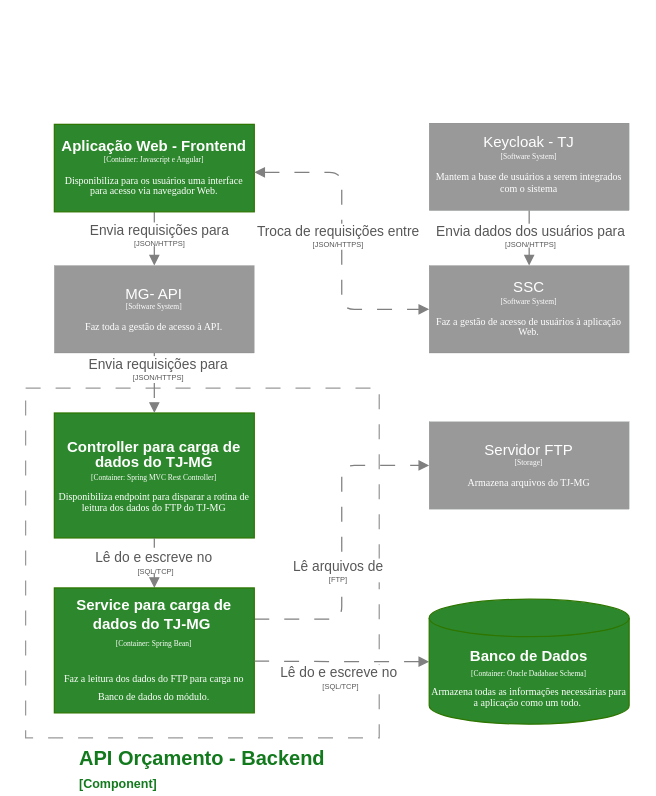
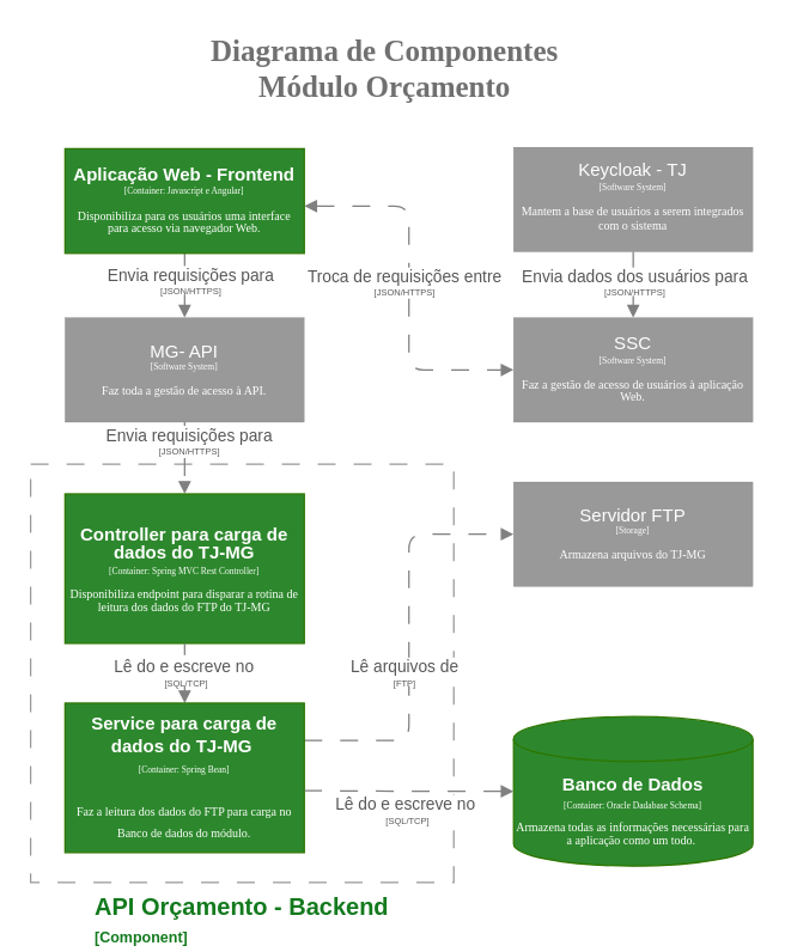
  <mxCell id="0" />
  <mxCell id="1" parent="0" />
+ <mxCell id="2" value="&lt;font face=&quot;Verdana&quot; style=&quot;font-size: 20px; color: rgb(112, 112, 112);&quot;&gt;&lt;b&gt;Diagrama de Componentes&lt;br&gt;Módulo Orçamento&lt;/b&gt;&lt;/font&gt;" style="text;html=1;align=center;verticalAlign=middle;whiteSpace=wrap;rounded=0;" parent="1" vertex="1"><mxGeometry x="92" y="20" width="330" height="50" as="geometry" /></mxCell>
  <mxCell id="3" value="&lt;font style=&quot;color: rgb(18, 122, 29);&quot;&gt;API Orçamento - Backend&lt;br&gt;&lt;/font&gt;&lt;div style=&quot;text-align: left;&quot;&gt;&lt;span style=&quot;font-size: 10px; background-color: transparent;&quot;&gt;&lt;font style=&quot;color: rgb(18, 122, 29);&quot;&gt;[Component]&lt;/font&gt;&lt;/span&gt;&lt;/div&gt;" style="rounded=0;whiteSpace=wrap;html=1;imageVerticalAlign=middle;labelPosition=center;verticalLabelPosition=bottom;align=center;verticalAlign=top;fontSize=16;fontStyle=1;fillColor=none;dashed=1;dashPattern=12 12;strokeColor=#999999;" parent="1" vertex="1"><mxGeometry x="20" y="310" width="283" height="280" as="geometry" /></mxCell>
  <mxCell id="4" value="" style="edgeStyle=orthogonalEdgeStyle;rounded=1;orthogonalLoop=1;jettySize=auto;html=1;curved=0;strokeColor=light-dark(#808080, #ededed);dashed=1;dashPattern=12 12;entryX=0.5;entryY=0;entryDx=0;entryDy=0;endArrow=block;endFill=1;exitX=0.5;exitY=1;exitDx=0;exitDy=0;" parent="1" source="6" target="10" edge="1"><mxGeometry relative="1" as="geometry" /></mxCell>
  <mxCell id="5" value="&lt;font style=&quot;color: rgb(87, 87, 87); line-height: 50%;&quot;&gt;Envia requisições para&lt;/font&gt;&lt;div style=&quot;line-height: 50%;&quot;&gt;&lt;font style=&quot;font-size: 6px; color: rgb(87, 87, 87); line-height: 50%;&quot;&gt;[JSON/HTTPS]&lt;/font&gt;&lt;/div&gt;" style="edgeLabel;html=1;align=center;verticalAlign=middle;resizable=0;points=[];" parent="4" vertex="1" connectable="0"><mxGeometry x="-0.14" relative="1" as="geometry"><mxPoint x="3" y="-1" as="offset" /></mxGeometry></mxCell>
  <mxCell id="6" value="&lt;div style=&quot;line-height: 70%;&quot;&gt;&lt;font&gt;&lt;b&gt;Aplicação Web - Frontend&lt;/b&gt;&lt;/font&gt;&lt;div&gt;&lt;font face=&quot;Verdana&quot; style=&quot;font-size: 6px; line-height: 70%;&quot;&gt;[Container: Javascript e Angular]&lt;/font&gt;&lt;/div&gt;&lt;div&gt;&lt;font face=&quot;Verdana&quot; style=&quot;font-size: 6px; line-height: 70%;&quot;&gt;&lt;br&gt;&lt;/font&gt;&lt;/div&gt;&lt;div&gt;&lt;font face=&quot;Verdana&quot; style=&quot;line-height: 70%; font-size: 8px;&quot;&gt;Disponibiliza para os usuários uma interface para acesso via navegador Web.&lt;/font&gt;&lt;/div&gt;&lt;/div&gt;" style="rounded=0;whiteSpace=wrap;html=1;fillColor=#2D882D;fontColor=#ffffff;strokeColor=#2D7600;" parent="1" vertex="1"><mxGeometry x="43" y="99" width="160" height="70" as="geometry" /></mxCell>
  <mxCell id="7" value="&lt;div style=&quot;line-height: 70%;&quot;&gt;&lt;b style=&quot;line-height: 100%;&quot;&gt;Controller para carga de dados do TJ-MG&lt;/b&gt;&lt;br&gt;&lt;div&gt;&lt;font face=&quot;Verdana&quot; style=&quot;font-size: 6px; line-height: 70%;&quot;&gt;[Container: Spring MVC Rest Controller]&lt;/font&gt;&lt;/div&gt;&lt;div&gt;&lt;font face=&quot;Verdana&quot; style=&quot;font-size: 6px; line-height: 70%;&quot;&gt;&lt;br&gt;&lt;/font&gt;&lt;/div&gt;&lt;div&gt;&lt;font face=&quot;Verdana&quot; style=&quot;line-height: 70%; font-size: 8px;&quot;&gt;Disponibiliza endpoint para disparar a rotina de leitura dos dados do FTP do TJ-MG&lt;/font&gt;&lt;/div&gt;&lt;/div&gt;" style="rounded=0;whiteSpace=wrap;html=1;fillColor=#2D882D;fontColor=#ffffff;strokeColor=#2D7600;" parent="1" vertex="1"><mxGeometry x="43" y="330" width="160" height="100" as="geometry" /></mxCell>
  <mxCell id="8" value="&lt;div style=&quot;line-height: 70%;&quot;&gt;SSC&lt;br&gt;&lt;div&gt;&lt;font style=&quot;font-size: 6px; line-height: 70%;&quot; face=&quot;Verdana&quot;&gt;[Software System]&lt;/font&gt;&lt;/div&gt;&lt;div&gt;&lt;font style=&quot;font-size: 6px; line-height: 70%;&quot; face=&quot;Verdana&quot;&gt;&lt;br&gt;&lt;/font&gt;&lt;/div&gt;&lt;div&gt;&lt;font style=&quot;line-height: 70%; font-size: 8px;&quot; face=&quot;Verdana&quot;&gt;Faz a gestão de acesso de usuários à aplicação Web.&lt;/font&gt;&lt;/div&gt;&lt;/div&gt;" style="rounded=0;whiteSpace=wrap;html=1;fillColor=light-dark(#999999,#515151);strokeColor=#36393d;fontColor=#FFFFFF;strokeWidth=0;" parent="1" vertex="1"><mxGeometry x="343" y="212" width="160" height="70" as="geometry" /></mxCell>
  <mxCell id="9" value="&lt;font style=&quot;line-height: 80%;&quot; face=&quot;Helvetica&quot;&gt;&lt;b&gt;Banco de Dados&lt;/b&gt;&lt;/font&gt;&lt;div style=&quot;line-height: 80%;&quot;&gt;&lt;font style=&quot;font-size: 6px; line-height: 80%;&quot; face=&quot;Verdana&quot;&gt;[Container: Oracle Dadabase Schema]&lt;/font&gt;&lt;/div&gt;&lt;div style=&quot;line-height: 40%;&quot;&gt;&lt;font style=&quot;font-size: 6px; line-height: 40%;&quot; face=&quot;Verdana&quot;&gt;&lt;br&gt;&lt;/font&gt;&lt;/div&gt;&lt;div style=&quot;line-height: 80%;&quot;&gt;&lt;font face=&quot;Verdana&quot; style=&quot;font-size: 8px; line-height: 80%;&quot;&gt;Armazena todas as informações necessárias para a aplicação como um todo.&amp;nbsp;&lt;/font&gt;&lt;/div&gt;" style="shape=cylinder3;whiteSpace=wrap;html=1;boundedLbl=1;backgroundOutline=1;size=15;fontColor=#ffffff;fillColor=#2D882D;strokeColor=#2D7600;" parent="1" vertex="1"><mxGeometry x="343" y="479" width="160" height="100" as="geometry" /></mxCell>
  <mxCell id="10" value="&lt;div style=&quot;line-height: 70%;&quot;&gt;&lt;div&gt;&lt;font style=&quot;line-height: 70%;&quot;&gt;MG- API&lt;/font&gt;&lt;/div&gt;&lt;div&gt;&lt;font style=&quot;font-size: 6px; line-height: 70%;&quot; face=&quot;Verdana&quot;&gt;[Software System]&lt;/font&gt;&lt;/div&gt;&lt;div&gt;&lt;font style=&quot;font-size: 6px; line-height: 70%;&quot; face=&quot;Verdana&quot;&gt;&lt;br&gt;&lt;/font&gt;&lt;/div&gt;&lt;div&gt;&lt;font style=&quot;line-height: 70%; font-size: 8px;&quot; face=&quot;Verdana&quot;&gt;Faz toda a gestão de acesso à API.&lt;/font&gt;&lt;/div&gt;&lt;/div&gt;" style="rounded=0;whiteSpace=wrap;html=1;fillColor=light-dark(#999999,#515151);strokeColor=#36393d;fontColor=#FFFFFF;strokeWidth=0;" parent="1" vertex="1"><mxGeometry x="43" y="212" width="160" height="70" as="geometry" /></mxCell>
  <mxCell id="11" value="" style="edgeStyle=orthogonalEdgeStyle;rounded=1;orthogonalLoop=1;jettySize=auto;html=1;curved=0;strokeColor=light-dark(#808080, #ededed);dashed=1;dashPattern=12 12;exitX=0.5;exitY=1;exitDx=0;exitDy=0;endArrow=block;endFill=1;" parent="1" source="10" target="7" edge="1"><mxGeometry relative="1" as="geometry"><mxPoint x="510" y="357.5" as="sourcePoint" /><mxPoint x="329" y="340" as="targetPoint" /></mxGeometry></mxCell>
  <mxCell id="12" value="&lt;font style=&quot;color: rgb(87, 87, 87); line-height: 50%;&quot;&gt;Envia requisições para&lt;/font&gt;&lt;div style=&quot;line-height: 50%;&quot;&gt;&lt;font style=&quot;font-size: 6px; color: rgb(87, 87, 87); line-height: 50%;&quot;&gt;[JSON/HTTPS]&lt;/font&gt;&lt;/div&gt;" style="edgeLabel;html=1;align=center;verticalAlign=middle;resizable=0;points=[];" parent="11" vertex="1" connectable="0"><mxGeometry x="-0.14" relative="1" as="geometry"><mxPoint x="2" y="-10" as="offset" /></mxGeometry></mxCell>
  <mxCell id="13" value="" style="edgeStyle=orthogonalEdgeStyle;rounded=1;orthogonalLoop=1;jettySize=auto;html=1;curved=0;strokeColor=light-dark(#808080, #ededed);dashed=1;dashPattern=12 12;entryX=0.5;entryY=1;entryDx=0;entryDy=0;endArrow=none;endFill=1;startArrow=block;startFill=1;" parent="1" source="23" target="7" edge="1"><mxGeometry relative="1" as="geometry"><mxPoint x="225.63" y="340" as="sourcePoint" /><mxPoint x="225.63" y="470" as="targetPoint" /></mxGeometry></mxCell>
  <mxCell id="14" value="&lt;font style=&quot;color: rgb(87, 87, 87); line-height: 50%;&quot;&gt;Lê do e escreve no&amp;nbsp;&lt;/font&gt;&lt;div style=&quot;line-height: 50%;&quot;&gt;&lt;font style=&quot;font-size: 6px; color: rgb(87, 87, 87); line-height: 50%;&quot;&gt;[SQL/TCP]&lt;/font&gt;&lt;/div&gt;" style="edgeLabel;html=1;align=center;verticalAlign=middle;resizable=0;points=[];" parent="13" vertex="1" connectable="0"><mxGeometry x="-0.14" relative="1" as="geometry"><mxPoint y="-5" as="offset" /></mxGeometry></mxCell>
  <mxCell id="15" value="" style="edgeStyle=orthogonalEdgeStyle;rounded=1;orthogonalLoop=1;jettySize=auto;html=1;curved=0;strokeColor=light-dark(#808080, #ededed);dashed=1;dashPattern=12 12;exitX=1;exitY=0.549;exitDx=0;exitDy=0;endArrow=block;endFill=1;startArrow=block;startFill=1;exitPerimeter=0;entryX=0;entryY=0.5;entryDx=0;entryDy=0;" parent="1" source="6" target="8" edge="1"><mxGeometry relative="1" as="geometry"><mxPoint x="483" y="60" as="sourcePoint" /><mxPoint x="363" y="230" as="targetPoint" /></mxGeometry></mxCell>
  <mxCell id="16" value="&lt;font style=&quot;color: rgb(87, 87, 87); line-height: 50%;&quot;&gt;Troca de requisições entre&lt;/font&gt;&lt;div style=&quot;line-height: 50%;&quot;&gt;&lt;font style=&quot;font-size: 6px; color: rgb(87, 87, 87); line-height: 50%;&quot;&gt;[JSON/HTTPS]&lt;/font&gt;&lt;/div&gt;" style="edgeLabel;html=1;align=center;verticalAlign=middle;resizable=0;points=[];" parent="15" vertex="1" connectable="0"><mxGeometry x="-0.14" relative="1" as="geometry"><mxPoint x="-4" y="13" as="offset" /></mxGeometry></mxCell>
  <mxCell id="17" value="&lt;div style=&quot;line-height: 70%;&quot;&gt;Keycloak - TJ&lt;br&gt;&lt;div&gt;&lt;font style=&quot;font-size: 6px; line-height: 70%;&quot; face=&quot;Verdana&quot;&gt;[Software System]&lt;/font&gt;&lt;/div&gt;&lt;div&gt;&lt;font style=&quot;font-size: 6px; line-height: 70%;&quot; face=&quot;Verdana&quot;&gt;&lt;br&gt;&lt;/font&gt;&lt;/div&gt;&lt;div&gt;&lt;font face=&quot;Verdana&quot;&gt;&lt;span style=&quot;font-size: 8px;&quot;&gt;Mantem a base de usuários a serem integrados com o sistema&lt;/span&gt;&lt;/font&gt;&lt;/div&gt;&lt;/div&gt;" style="rounded=0;whiteSpace=wrap;html=1;fillColor=light-dark(#999999,#515151);strokeColor=#36393d;fontColor=#FFFFFF;strokeWidth=0;" parent="1" vertex="1"><mxGeometry x="343" y="98" width="160" height="70" as="geometry" /></mxCell>
  <mxCell id="18" value="" style="edgeStyle=orthogonalEdgeStyle;rounded=1;orthogonalLoop=1;jettySize=auto;html=1;curved=0;strokeColor=light-dark(#808080, #ededed);dashed=1;dashPattern=12 12;exitX=0.5;exitY=1;exitDx=0;exitDy=0;endArrow=block;endFill=1;startArrow=none;startFill=0;entryX=0.5;entryY=0;entryDx=0;entryDy=0;" parent="1" source="17" target="8" edge="1"><mxGeometry relative="1" as="geometry"><mxPoint x="530.55" y="116" as="sourcePoint" /><mxPoint x="531" y="171" as="targetPoint" /></mxGeometry></mxCell>
  <mxCell id="19" value="&lt;font style=&quot;color: rgb(87, 87, 87); line-height: 50%;&quot;&gt;Envia dados dos usuários para&lt;/font&gt;&lt;div style=&quot;line-height: 50%;&quot;&gt;&lt;font style=&quot;font-size: 6px; color: rgb(87, 87, 87); line-height: 50%;&quot;&gt;[JSON/HTTPS]&lt;/font&gt;&lt;/div&gt;" style="edgeLabel;html=1;align=center;verticalAlign=middle;resizable=0;points=[];" parent="18" vertex="1" connectable="0"><mxGeometry x="-0.14" relative="1" as="geometry"><mxPoint as="offset" /></mxGeometry></mxCell>
- <mxCell id="20" value="&lt;div style=&quot;line-height: 70%;&quot;&gt;Servidor FTP&lt;br&gt;&lt;div&gt;&lt;font style=&quot;font-size: 6px; line-height: 70%;&quot; face=&quot;Verdana&quot;&gt;[Storage]&lt;/font&gt;&lt;/div&gt;&lt;div&gt;&lt;font style=&quot;font-size: 6px; line-height: 70%;&quot; face=&quot;Verdana&quot;&gt;&lt;br&gt;&lt;/font&gt;&lt;/div&gt;&lt;div&gt;&lt;font style=&quot;line-height: 70%; font-size: 8px;&quot; face=&quot;Verdana&quot;&gt;Armazena arquivos do TJ-MG&lt;/font&gt;&lt;/div&gt;&lt;/div&gt;" style="rounded=0;whiteSpace=wrap;html=1;fillColor=light-dark(#999999,#515151);strokeColor=#36393d;fontColor=#FFFFFF;strokeWidth=0;" vertex="1" parent="1"><mxGeometry x="343" y="337" width="160" height="70" as="geometry" /></mxCell>
+ <mxCell id="20" value="&lt;div style=&quot;line-height: 70%;&quot;&gt;Servidor FTP&lt;br&gt;&lt;div&gt;&lt;font style=&quot;font-size: 6px; line-height: 70%;&quot; face=&quot;Verdana&quot;&gt;[Storage]&lt;/font&gt;&lt;/div&gt;&lt;div&gt;&lt;font style=&quot;font-size: 6px; line-height: 70%;&quot; face=&quot;Verdana&quot;&gt;&lt;br&gt;&lt;/font&gt;&lt;/div&gt;&lt;div&gt;&lt;font style=&quot;line-height: 70%; font-size: 8px;&quot; face=&quot;Verdana&quot;&gt;Armazena arquivos do TJ-MG&lt;/font&gt;&lt;/div&gt;&lt;/div&gt;" style="rounded=0;whiteSpace=wrap;html=1;fillColor=light-dark(#999999,#515151);strokeColor=#36393d;fontColor=#FFFFFF;strokeWidth=0;" vertex="1" parent="1"><mxGeometry x="343" y="322" width="160" height="70" as="geometry" /></mxCell>
  <mxCell id="21" value="" style="edgeStyle=orthogonalEdgeStyle;rounded=1;orthogonalLoop=1;jettySize=auto;html=1;curved=0;strokeColor=light-dark(#808080, #ededed);dashed=1;dashPattern=12 12;exitX=1;exitY=0.25;exitDx=0;exitDy=0;endArrow=block;endFill=1;entryX=0;entryY=0.5;entryDx=0;entryDy=0;" edge="1" parent="1" source="23" target="20"><mxGeometry relative="1" as="geometry"><mxPoint x="305" y="310" as="sourcePoint" /><mxPoint x="283" y="470" as="targetPoint" /></mxGeometry></mxCell>
  <mxCell id="22" value="&lt;font style=&quot;color: rgb(87, 87, 87); line-height: 50%;&quot;&gt;Lê arquivos de&lt;/font&gt;&lt;div style=&quot;line-height: 50%;&quot;&gt;&lt;font style=&quot;font-size: 6px; color: rgb(87, 87, 87); line-height: 50%;&quot;&gt;[FTP]&lt;/font&gt;&lt;/div&gt;" style="edgeLabel;html=1;align=center;verticalAlign=middle;resizable=0;points=[];" vertex="1" connectable="0" parent="21"><mxGeometry x="-0.14" relative="1" as="geometry"><mxPoint x="-4" y="3" as="offset" /></mxGeometry></mxCell>
  <mxCell id="23" value="&lt;div&gt;&lt;div&gt;&lt;font&gt;&lt;b&gt;Service para carga de dados do TJ-MG&amp;nbsp;&lt;/b&gt;&lt;/font&gt;&lt;/div&gt;&lt;div&gt;&lt;font face=&quot;Verdana&quot; style=&quot;font-size: 6px;&quot;&gt;[Container: Spring Bean]&lt;/font&gt;&lt;/div&gt;&lt;div&gt;&lt;font face=&quot;Verdana&quot; style=&quot;font-size: 6px; line-height: 70%;&quot;&gt;&lt;br&gt;&lt;/font&gt;&lt;/div&gt;&lt;div&gt;&lt;font face=&quot;Verdana&quot; style=&quot;line-height: 70%; font-size: 8px;&quot;&gt;Faz a leitura dos dados do FTP para carga no Banco de dados do módulo.&lt;/font&gt;&lt;/div&gt;&lt;/div&gt;" style="rounded=0;whiteSpace=wrap;html=1;fillColor=#2D882D;fontColor=#ffffff;strokeColor=#2D7600;" vertex="1" parent="1"><mxGeometry x="43" y="470" width="160" height="100" as="geometry" /></mxCell>
  <mxCell id="24" value="" style="edgeStyle=orthogonalEdgeStyle;rounded=1;orthogonalLoop=1;jettySize=auto;html=1;curved=0;strokeColor=light-dark(#808080, #ededed);dashed=1;dashPattern=12 12;entryX=1.002;entryY=0.586;entryDx=0;entryDy=0;endArrow=none;endFill=1;startArrow=block;startFill=1;exitX=0;exitY=0.5;exitDx=0;exitDy=0;exitPerimeter=0;entryPerimeter=0;" edge="1" parent="1" source="9" target="23"><mxGeometry relative="1" as="geometry"><mxPoint x="343" y="522" as="sourcePoint" /><mxPoint x="203" y="515" as="targetPoint" /></mxGeometry></mxCell>
  <mxCell id="25" value="&lt;font style=&quot;color: rgb(87, 87, 87); line-height: 50%;&quot;&gt;Lê do e escreve no&amp;nbsp;&lt;/font&gt;&lt;div style=&quot;line-height: 50%;&quot;&gt;&lt;font style=&quot;font-size: 6px; color: rgb(87, 87, 87); line-height: 50%;&quot;&gt;[SQL/TCP]&lt;/font&gt;&lt;/div&gt;" style="edgeLabel;html=1;align=center;verticalAlign=middle;resizable=0;points=[];" vertex="1" connectable="0" parent="24"><mxGeometry x="-0.14" relative="1" as="geometry"><mxPoint x="-12" y="11" as="offset" /></mxGeometry></mxCell>
